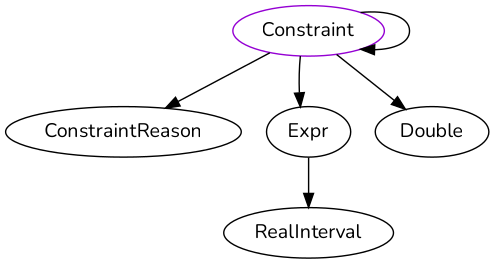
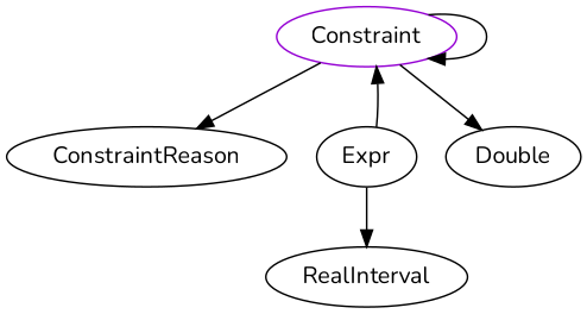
  digraph {
    fontname=Nunito
    node [fontname=Nunito]
    edge [fontname=Nunito]
    n1 [color=darkviolet label=Constraint shape=oval]
    ConstraintReason
    Expr
    Double
    RealInterval
    n1 -> n1
    n1 -> ConstraintReason
-   n1 -> Expr
+   Expr -> n1
    n1 -> Double
    Expr -> RealInterval
  }
